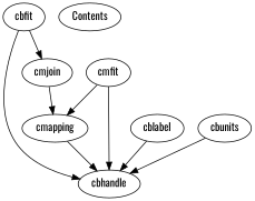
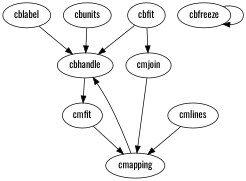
  digraph {
    fontname=Oswald
    node [fontname=Oswald]
    edge [fontname=Oswald]
    cbfit
    cbhandle
    cmjoin
    cmfit
    cmapping
+   cbfreeze
    cblabel
    cbunits
-   Contents
+   cmlines
    cbfit -> cbhandle
    cbfit -> cmjoin
    cmjoin -> cmapping
-   cmfit -> cbhandle
+   cbhandle -> cmfit
    cmfit -> cmapping
    cmapping -> cbhandle
+   cbfreeze -> cbfreeze
    cblabel -> cbhandle
    cbunits -> cbhandle
+   cmlines -> cmapping
  }
